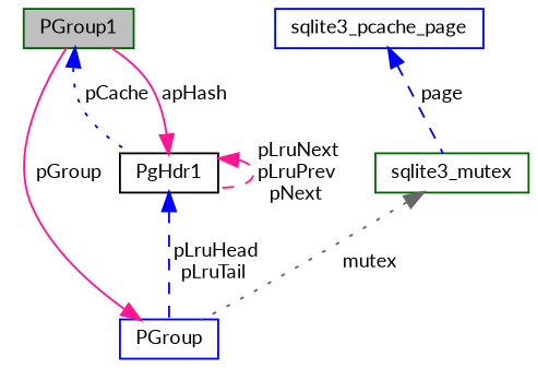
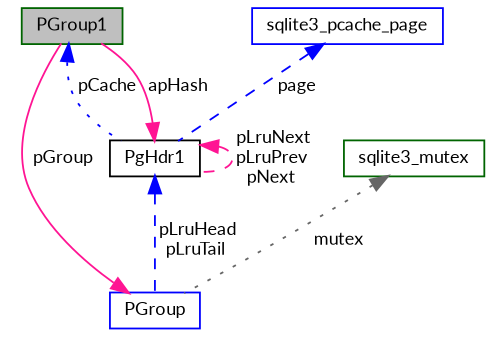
  digraph {
    fontname=Lato
    node [color=darkgreen fillcolor=white fontname=Lato fontsize=10 shape=record style=filled]
    edge [color=blue dir=back fontname=Lato fontsize=10 labelfontname=Helvetica labelfontsize=10 style=dashed]
    n1 [fillcolor=grey75 fontcolor=black height=0.2 label=PGroup1 width=0.4]
    n2 [color=black height=0.2 label=PgHdr1 width=0.4]
    n3 [color=blue height=0.2 label=PGroup width=0.4]
    n4 [color=blue height=0.2 label=sqlite3_pcache_page width=0.4]
    n5 [height=0.2 label=sqlite3_mutex width=0.4]
    n1 -> n2 [label=" pCache" style=dotted]
    n2 -> n1 [color=deeppink label=" apHash" style=solid]
    n2 -> n2 [color=deeppink label=" pLruNext\npLruPrev\npNext"]
    n2 -> n3 [label=" pLruHead\npLruTail"]
    n3 -> n1 [color=deeppink label=" pGroup" style=solid]
-   n4 -> n5 [label=" page"]
+   n4 -> n2 [label=" page"]
    n5 -> n3 [color=gray40 label=" mutex" style=dotted]
  }
